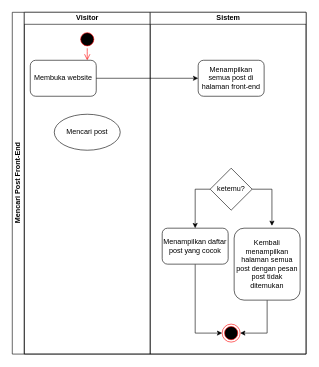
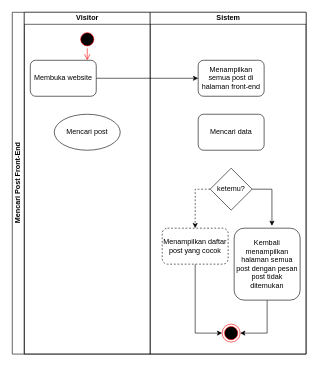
  <mxCell id="0" />
  <mxCell id="1" parent="0" />
  <mxCell id="2" value="Mencari Post Front-End" style="swimlane;html=1;childLayout=stackLayout;resizeParent=1;resizeParentMax=0;startSize=20;horizontal=0;horizontalStack=1;" parent="1" vertex="1"><mxGeometry x="20" y="20" width="490" height="570" as="geometry" /></mxCell>
  <mxCell id="3" value="Visitor" style="swimlane;html=1;startSize=20;" parent="2" vertex="1"><mxGeometry x="20" width="210" height="570" as="geometry" /></mxCell>
  <mxCell id="4" value="" style="edgeStyle=orthogonalEdgeStyle;html=1;verticalAlign=bottom;endArrow=open;endSize=8;strokeColor=#ff0000;" parent="3" source="7" edge="1"><mxGeometry relative="1" as="geometry"><mxPoint x="105" y="80" as="targetPoint" /></mxGeometry></mxCell>
  <mxCell id="5" value="Mencari post" style="ellipse;whiteSpace=wrap;html=1;" vertex="1" parent="3"><mxGeometry x="50" y="170" width="110" height="60" as="geometry" /></mxCell>
  <mxCell id="6" value="Membuka website" style="rounded=1;whiteSpace=wrap;html=1;" parent="3" vertex="1"><mxGeometry x="10" y="80" width="110" height="60" as="geometry" /></mxCell>
  <mxCell id="7" value="" style="ellipse;html=1;shape=startState;fillColor=#000000;strokeColor=#ff0000;" parent="3" vertex="1"><mxGeometry x="90" y="30" width="30" height="30" as="geometry" /></mxCell>
  <mxCell id="8" value="Sistem" style="swimlane;html=1;startSize=20;" parent="2" vertex="1"><mxGeometry x="230" width="260" height="570" as="geometry" /></mxCell>
  <mxCell id="9" style="edgeStyle=orthogonalEdgeStyle;rounded=0;orthogonalLoop=1;jettySize=auto;html=1;entryX=0;entryY=0.5;entryDx=0;entryDy=0;" edge="1" parent="8" source="10" target="13"><mxGeometry relative="1" as="geometry" /></mxCell>
- <mxCell id="10" value="Menampilkan daftar post yang cocok" style="rounded=1;whiteSpace=wrap;html=1;" vertex="1" parent="8"><mxGeometry x="20" y="360" width="110" height="60" as="geometry" /></mxCell>
- <mxCell id="11" style="edgeStyle=orthogonalEdgeStyle;rounded=0;orthogonalLoop=1;jettySize=auto;html=1;entryX=0.5;entryY=0;entryDx=0;entryDy=0;exitX=0;exitY=0.5;exitDx=0;exitDy=0;" edge="1" parent="8" source="14" target="10"><mxGeometry relative="1" as="geometry" /></mxCell>
+ <mxCell id="10" value="Menampilkan daftar post yang cocok" style="rounded=1;whiteSpace=wrap;html=1;dashed=1;" vertex="1" parent="8"><mxGeometry x="20" y="360" width="110" height="60" as="geometry" /></mxCell>
+ <mxCell id="11" style="edgeStyle=orthogonalEdgeStyle;rounded=0;orthogonalLoop=1;jettySize=auto;html=1;entryX=0.5;entryY=0;entryDx=0;entryDy=0;exitX=0;exitY=0.5;exitDx=0;exitDy=0;dashed=1;" edge="1" parent="8" source="14" target="10"><mxGeometry relative="1" as="geometry" /></mxCell>
  <mxCell id="12" style="edgeStyle=orthogonalEdgeStyle;rounded=0;orthogonalLoop=1;jettySize=auto;html=1;entryX=0.573;entryY=-0.033;entryDx=0;entryDy=0;entryPerimeter=0;exitX=1;exitY=0.5;exitDx=0;exitDy=0;" edge="1" parent="8" source="14" target="18"><mxGeometry relative="1" as="geometry" /></mxCell>
  <mxCell id="13" value="" style="ellipse;html=1;shape=endState;fillColor=#000000;strokeColor=#ff0000;" vertex="1" parent="8"><mxGeometry x="120" y="520" width="30" height="30" as="geometry" /></mxCell>
  <mxCell id="14" value="ketemu?" style="rhombus;whiteSpace=wrap;html=1;" vertex="1" parent="8"><mxGeometry x="100" y="260" width="70" height="70" as="geometry" /></mxCell>
+ <mxCell id="15" value="Mencari data" style="rounded=1;whiteSpace=wrap;html=1;" vertex="1" parent="8"><mxGeometry x="80" y="170" width="110" height="60" as="geometry" /></mxCell>
  <mxCell id="16" value="Menampilkan semua post di halaman front-end" style="rounded=1;whiteSpace=wrap;html=1;" parent="8" vertex="1"><mxGeometry x="80" y="80" width="110" height="60" as="geometry" /></mxCell>
  <mxCell id="17" style="edgeStyle=orthogonalEdgeStyle;rounded=0;orthogonalLoop=1;jettySize=auto;html=1;entryX=1;entryY=0.5;entryDx=0;entryDy=0;" edge="1" parent="8" source="18" target="13"><mxGeometry relative="1" as="geometry" /></mxCell>
  <mxCell id="18" value="Kembali menampilkan halaman semua post dengan pesan post tidak ditemukan" style="rounded=1;whiteSpace=wrap;html=1;" vertex="1" parent="8"><mxGeometry x="140" y="360" width="110" height="120" as="geometry" /></mxCell>
  <mxCell id="19" style="edgeStyle=orthogonalEdgeStyle;rounded=0;orthogonalLoop=1;jettySize=auto;html=1;" parent="2" source="6" target="16" edge="1"><mxGeometry relative="1" as="geometry" /></mxCell>
